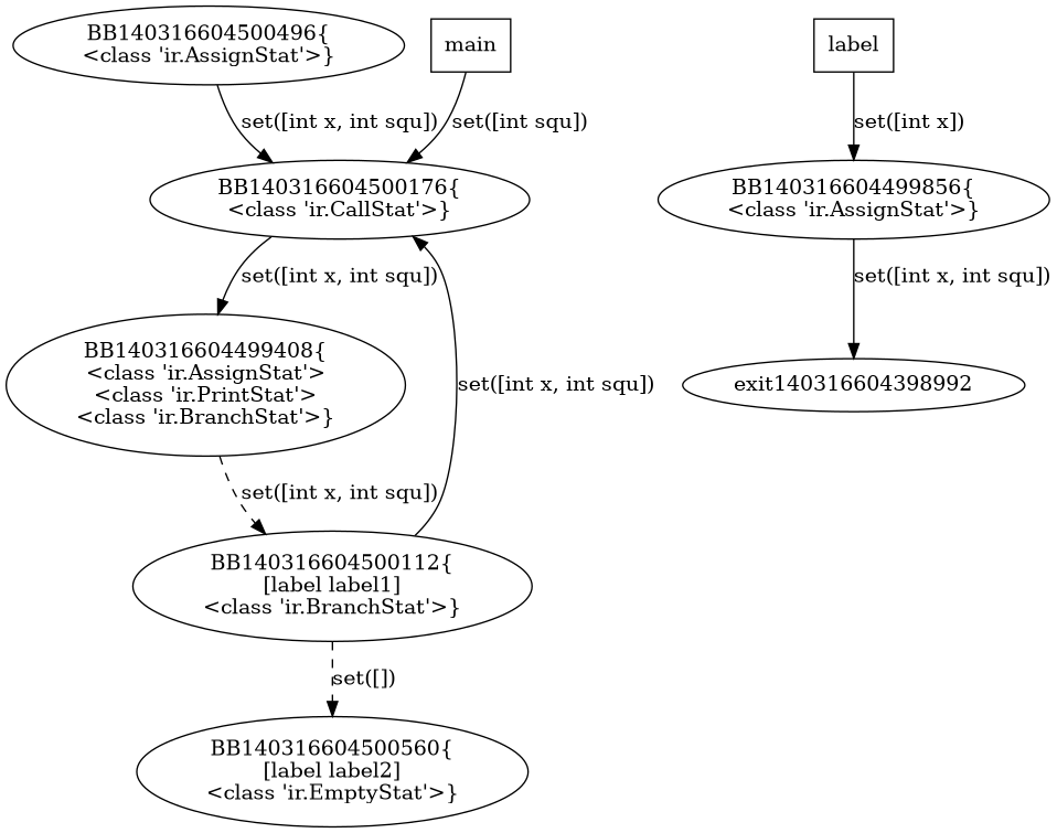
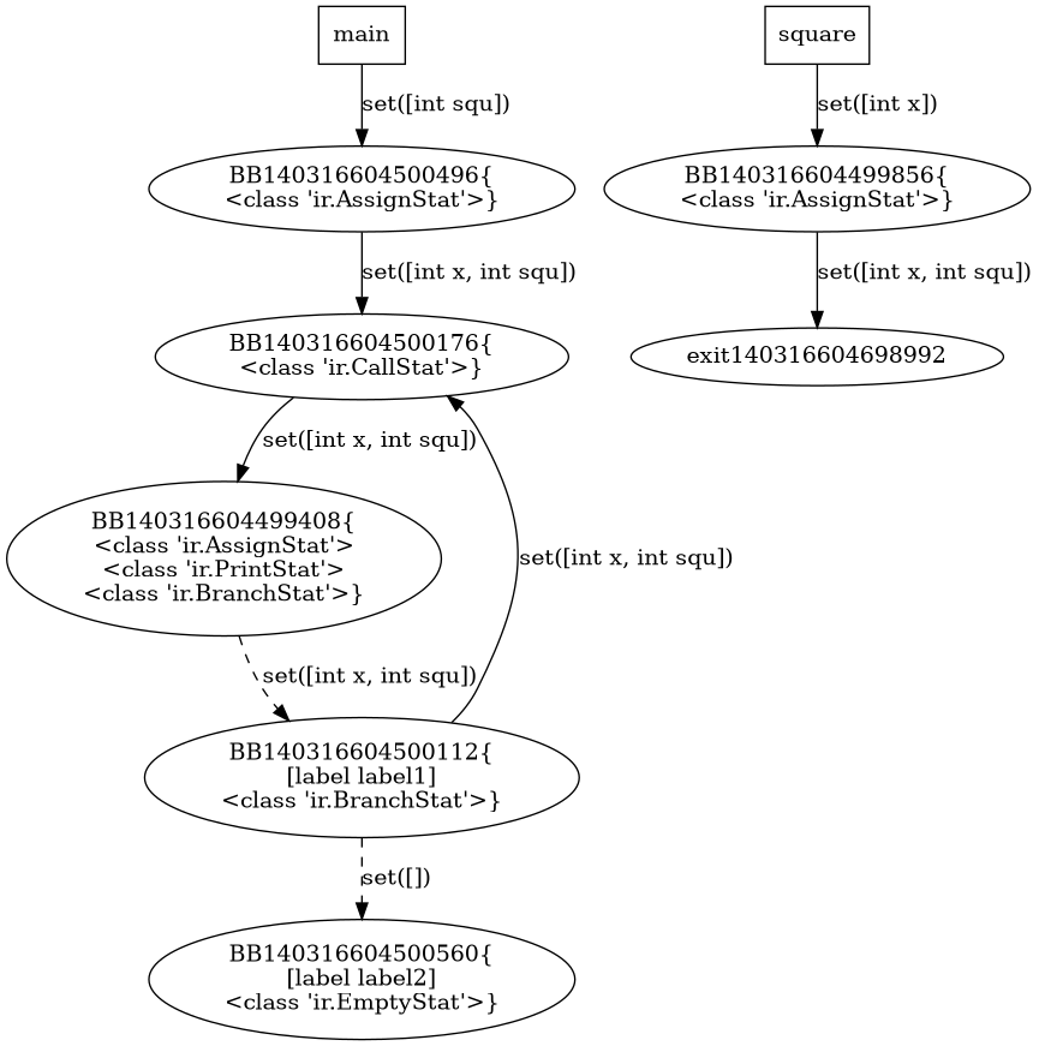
  digraph {
    n1 [label="BB140316604500496{\n<class 'ir.AssignStat'>}"]
    n2 [label="BB140316604500176{\n<class 'ir.CallStat'>}"]
    n3 [label="BB140316604500112{\n[label label1]\n<class 'ir.BranchStat'>}"]
    n4 [label="BB140316604500560{\n[label label2]\n<class 'ir.EmptyStat'>}"]
    n5 [label="BB140316604499408{\n<class 'ir.AssignStat'>\n<class 'ir.PrintStat'>\n<class 'ir.BranchStat'>}"]
    n6 [label="BB140316604499856{\n<class 'ir.AssignStat'>}"]
-   exit140316604398992
-   square [shape=box label=label]
+   exit140316604398992 [label=exit140316604698992]
+   square [shape=box]
    main [shape=box]
    n1 -> n2 [label="set([int x, int squ])"]
    n2 -> n5 [label="set([int x, int squ])"]
    n3 -> n2 [label="set([int x, int squ])"]
    n3 -> n4 [label="set([])" style=dashed]
    n5 -> n3 [label="set([int x, int squ])" style=dashed]
    n6 -> exit140316604398992 [label="set([int x, int squ])"]
    square -> n6 [label="set([int x])"]
-   main -> n2 [label="set([int squ])"]
+   main -> n1 [label="set([int squ])"]
  }
